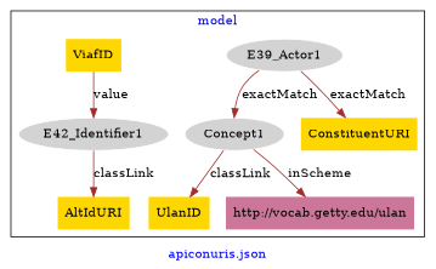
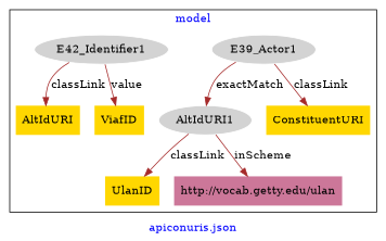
  digraph {
    fontcolor=blue
    label="apiconuris.json"
    remincross=true
    node [fillcolor=gold style=filled shape=plaintext]
    edge [color=brown fontcolor=black]
    n1 [color=white fillcolor=lightgray label=E39_Actor1 shape=""]
    n2 [color=white fillcolor=lightgray label=E42_Identifier1 shape=""]
-   n3 [color=white fillcolor=lightgray label=Concept1 shape=""]
+   n3 [color=white fillcolor=lightgray label=AltIdURI1 shape=""]
    n4 [label=ConstituentURI]
    n5 [label=AltIdURI]
    n6 [label=UlanID]
    n7 [label=ViafID]
    n8 [fillcolor="#CC7799" label="http://vocab.getty.edu/ulan"]
    subgraph cluster_1 {
      label=model
      n1
      n2
      n3
      n4
      n5
      n6
      n7
      n8
    }
    n1 -> n3 [label=exactMatch]
-   n1 -> n4 [label=exactMatch]
+   n1 -> n4 [label=classLink]
    n2 -> n5 [label=classLink]
-   n7 -> n2 [label=value]
+   n2 -> n7 [label=value]
    n3 -> n6 [label=classLink]
    n3 -> n8 [label=inScheme]
  }
